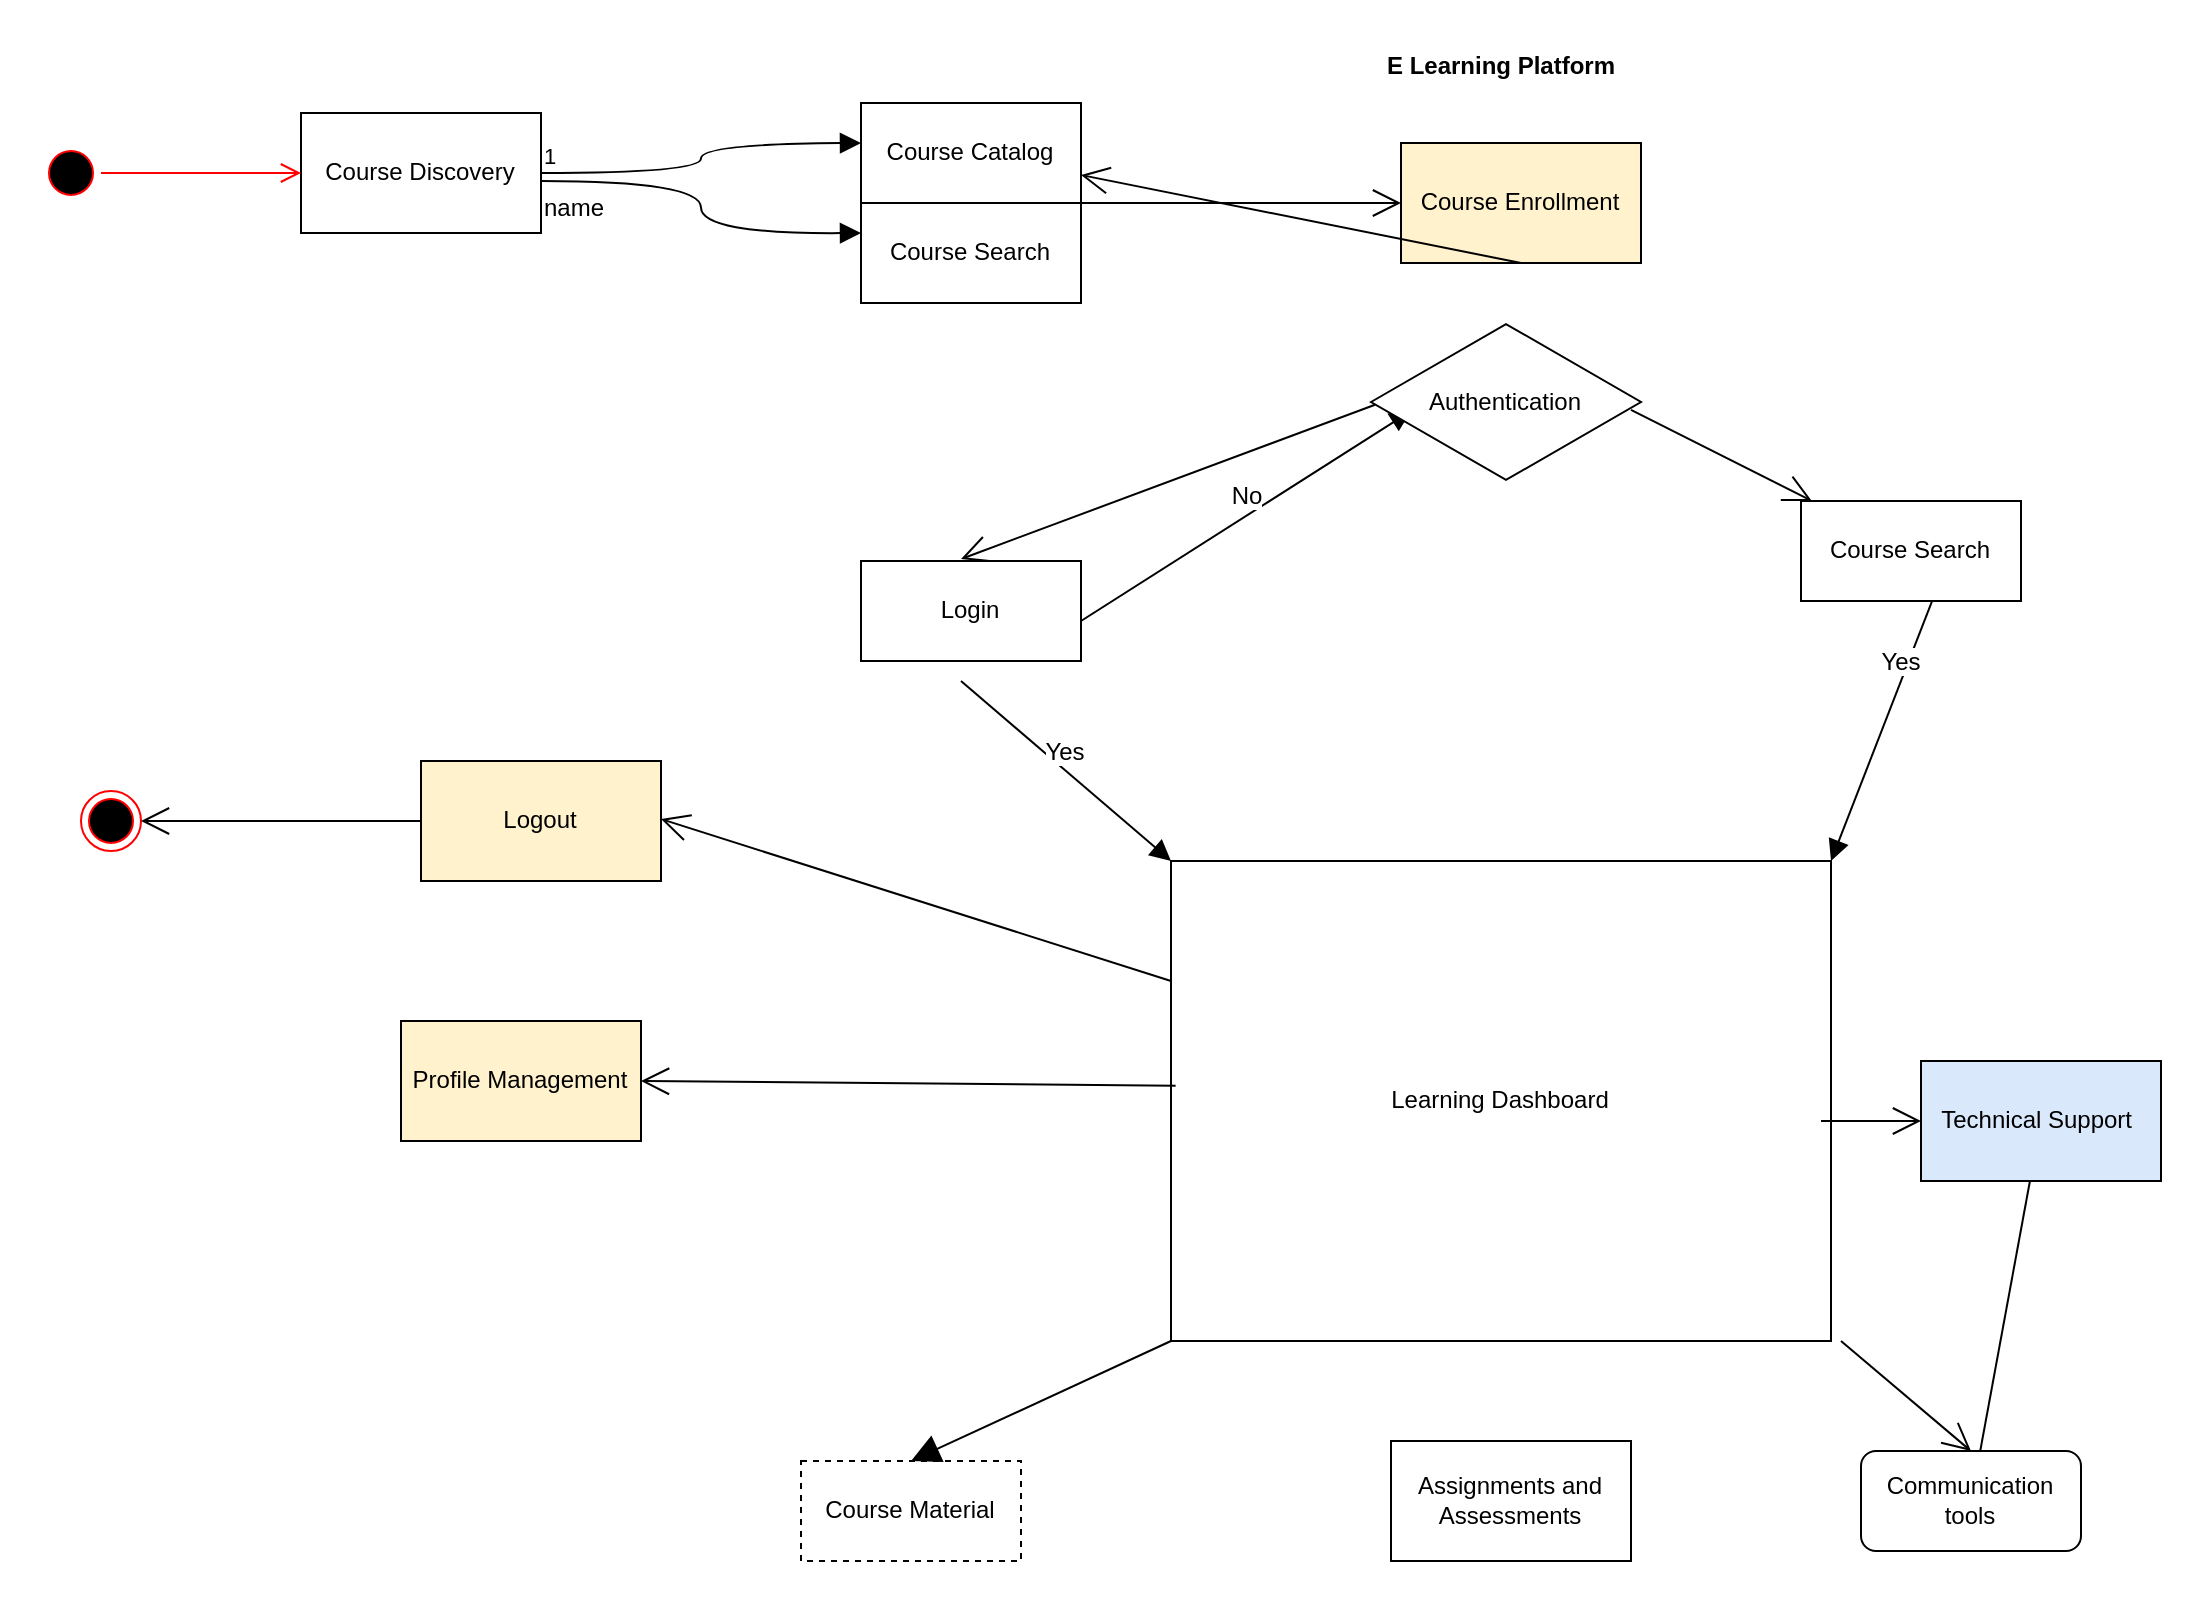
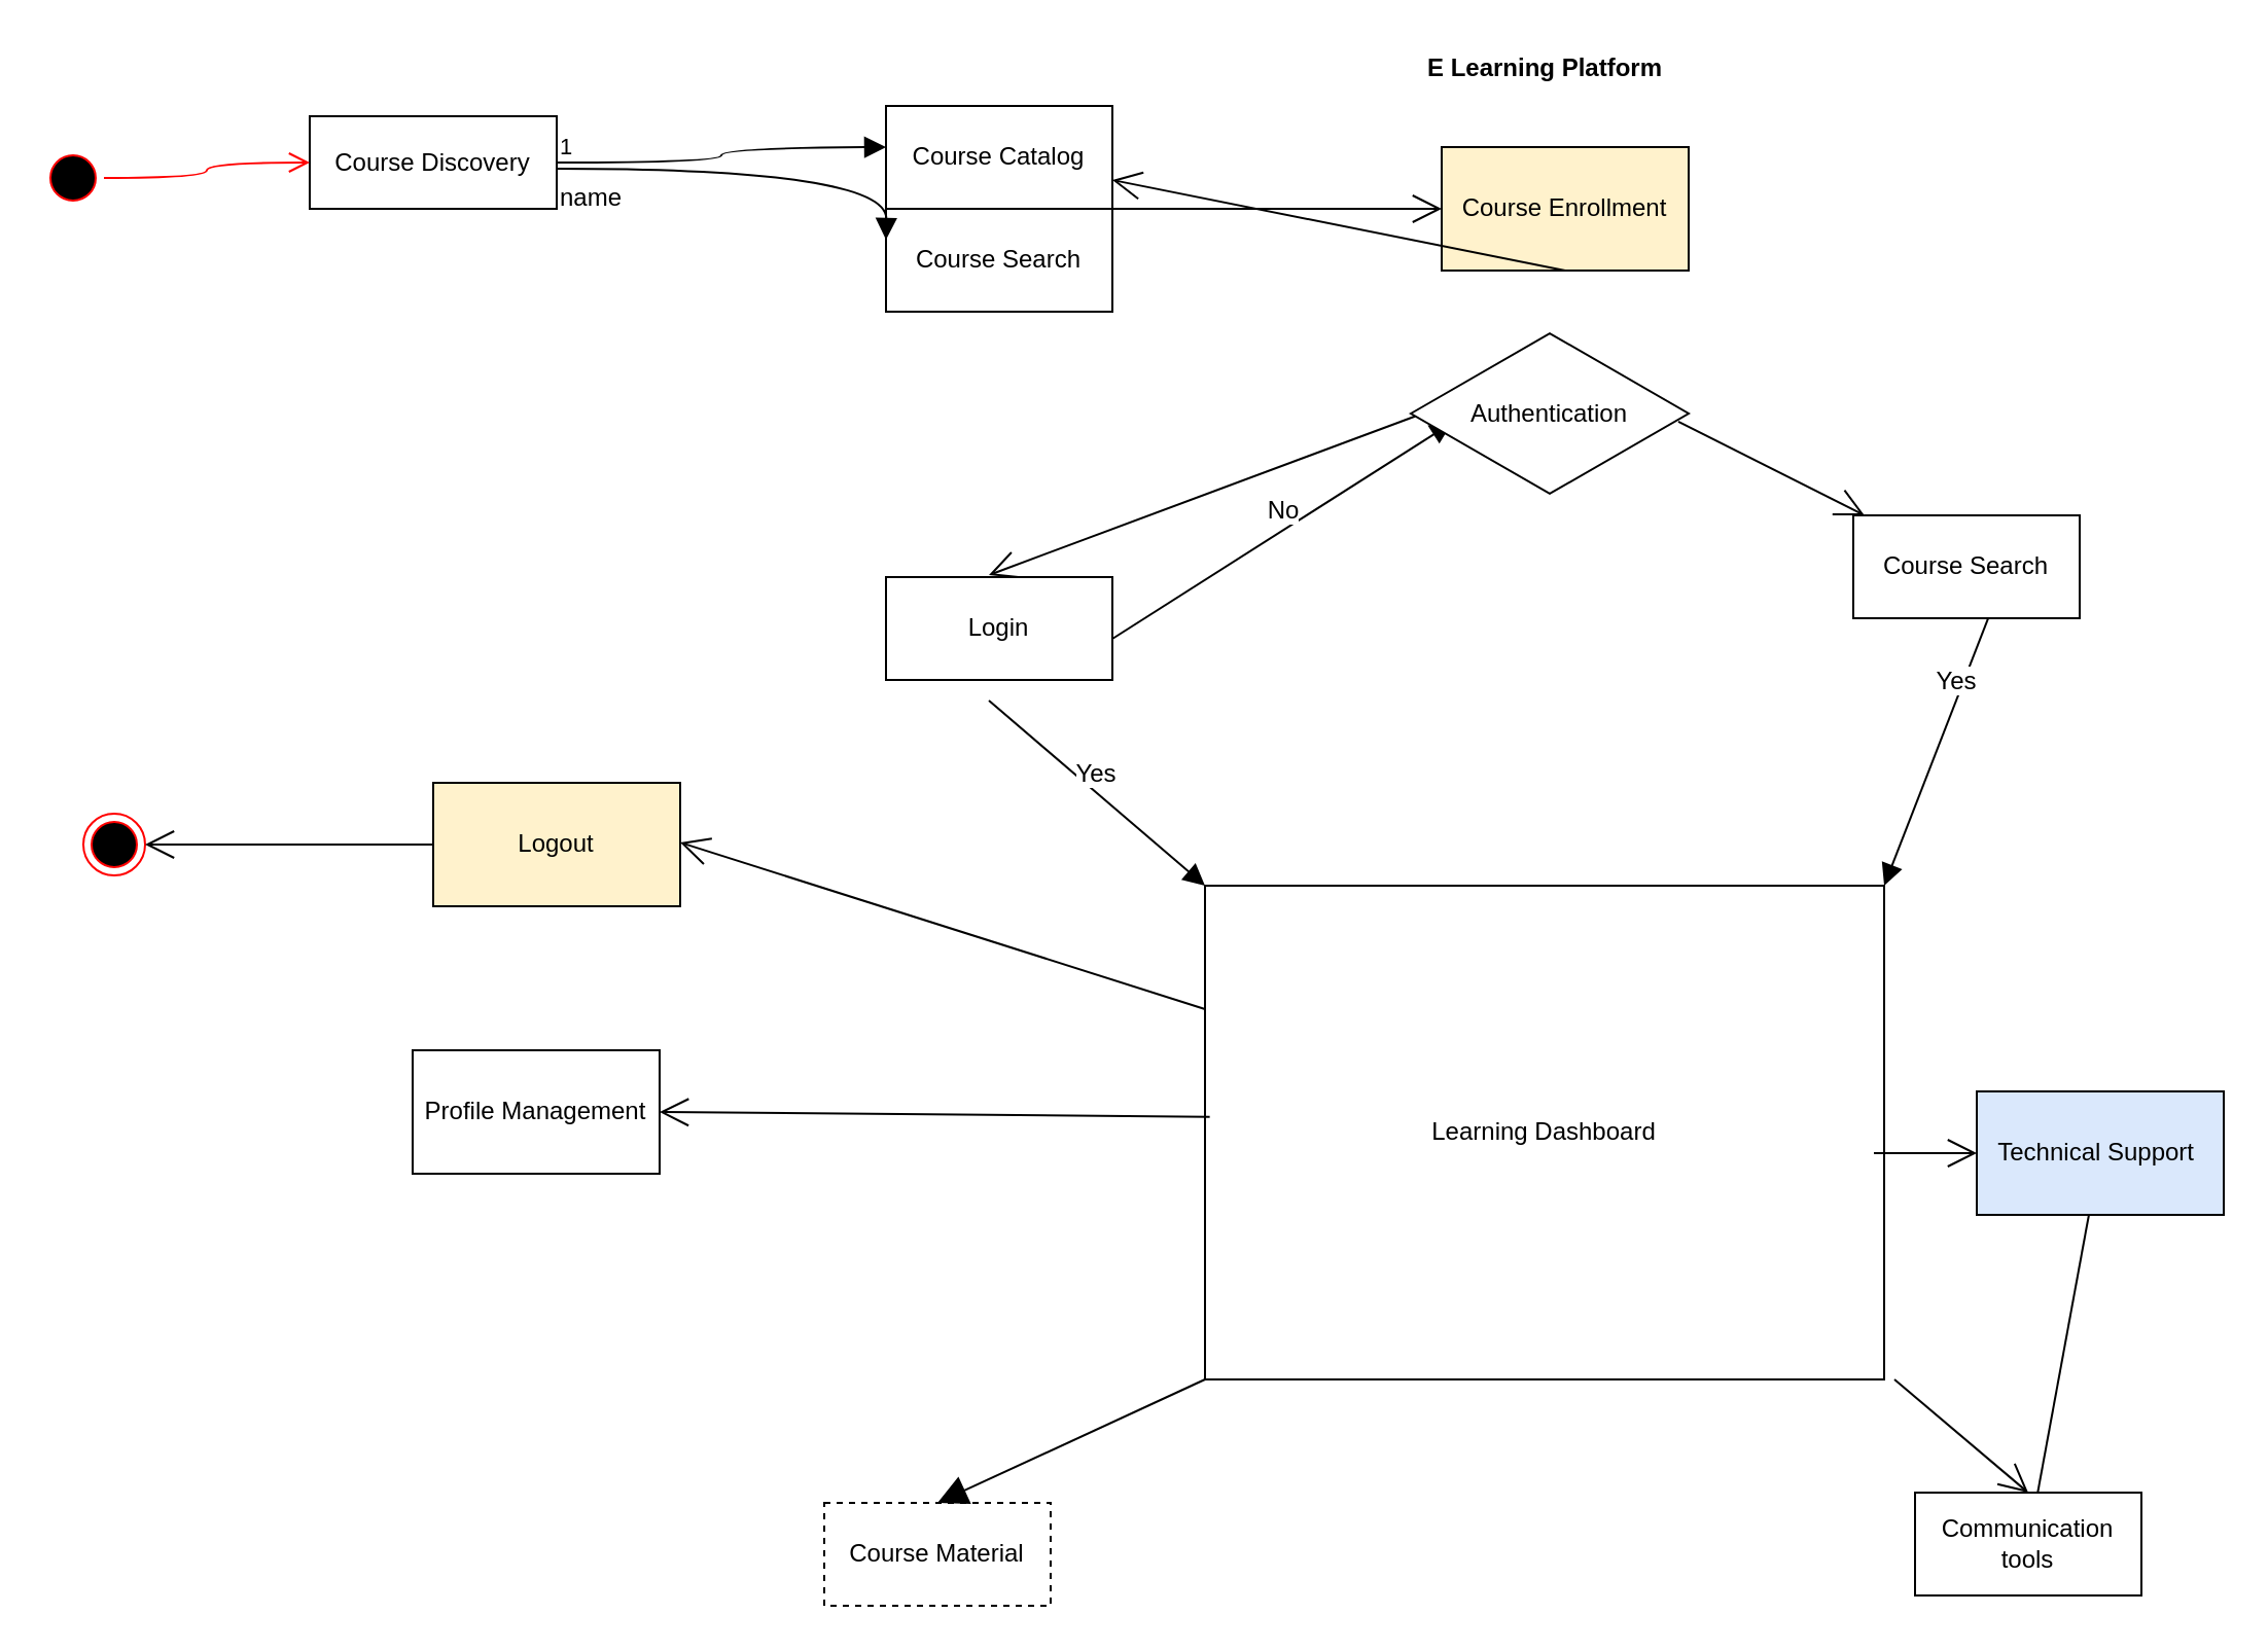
  <mxCell id="0" />
  <mxCell id="1" parent="0" />
- <mxCell id="2" value="Course Discovery" style="rounded=0;whiteSpace=wrap;html=1;" vertex="1" parent="1"><mxGeometry x="150" y="56" width="120" height="60" as="geometry" /></mxCell>
+ <mxCell id="2" value="Course Discovery" style="rounded=0;whiteSpace=wrap;html=1;" vertex="1" parent="1"><mxGeometry x="150" y="56" width="120" height="45" as="geometry" /></mxCell>
  <mxCell id="3" value="Logout" style="rounded=0;whiteSpace=wrap;html=1;fillColor=#fff2cc;" vertex="1" parent="1"><mxGeometry x="210" y="380" width="120" height="60" as="geometry" /></mxCell>
  <mxCell id="4" value="Course Enrollment" style="rounded=0;whiteSpace=wrap;html=1;fillColor=#fff2cc;" vertex="1" parent="1"><mxGeometry x="700" y="71" width="120" height="60" as="geometry" /></mxCell>
  <mxCell id="5" value="Learning Dashboard" style="rounded=0;whiteSpace=wrap;html=1;" vertex="1" parent="1"><mxGeometry x="585" y="430" width="330" height="240" as="geometry" /></mxCell>
- <mxCell id="6" value="Assignments and Assessments" style="rounded=0;whiteSpace=wrap;html=1;" vertex="1" parent="1"><mxGeometry x="695" y="720" width="120" height="60" as="geometry" /></mxCell>
  <mxCell id="7" value="" style="edgeStyle=none;curved=1;rounded=0;orthogonalLoop=1;jettySize=auto;html=1;fontSize=12;startSize=8;endSize=8;endArrow=none;" edge="1" parent="1" source="8" target="27"><mxGeometry relative="1" as="geometry" /></mxCell>
  <mxCell id="8" value="Technical Support&amp;nbsp;" style="rounded=0;whiteSpace=wrap;html=1;fillColor=#dae8fc;" vertex="1" parent="1"><mxGeometry x="960" y="530" width="120" height="60" as="geometry" /></mxCell>
- <mxCell id="9" value="Profile Management" style="rounded=0;whiteSpace=wrap;html=1;fillColor=#fff2cc;" vertex="1" parent="1"><mxGeometry x="200" y="510" width="120" height="60" as="geometry" /></mxCell>
+ <mxCell id="9" value="Profile Management" style="rounded=0;whiteSpace=wrap;html=1;" vertex="1" parent="1"><mxGeometry x="200" y="510" width="120" height="60" as="geometry" /></mxCell>
  <mxCell id="10" value="E Learning Platform" style="text;align=center;fontStyle=1;verticalAlign=middle;spacingLeft=3;spacingRight=3;strokeColor=none;rotatable=0;points=[[0,0.5],[1,0.5]];portConstraint=eastwest;html=1;" vertex="1" parent="1"><mxGeometry x="710" y="20" width="80" height="26" as="geometry" /></mxCell>
  <mxCell id="11" value="" style="ellipse;html=1;shape=startState;fillColor=#000000;strokeColor=#ff0000;" vertex="1" parent="1"><mxGeometry x="20" y="71" width="30" height="30" as="geometry" /></mxCell>
  <mxCell id="12" value="" style="edgeStyle=orthogonalEdgeStyle;html=1;verticalAlign=bottom;endArrow=open;endSize=8;strokeColor=#ff0000;rounded=0;fontSize=12;curved=1;entryX=0;entryY=0.5;entryDx=0;entryDy=0;" edge="1" source="11" parent="1" target="2"><mxGeometry relative="1" as="geometry"><mxPoint x="140" y="86" as="targetPoint" /></mxGeometry></mxCell>
  <mxCell id="13" value="Course Catalog" style="html=1;whiteSpace=wrap;" vertex="1" parent="1"><mxGeometry x="430" y="51" width="110" height="50" as="geometry" /></mxCell>
  <mxCell id="14" value="Course Search" style="html=1;whiteSpace=wrap;" vertex="1" parent="1"><mxGeometry x="430" y="101" width="110" height="50" as="geometry" /></mxCell>
  <mxCell id="15" value="name" style="endArrow=block;endFill=1;html=1;edgeStyle=orthogonalEdgeStyle;align=left;verticalAlign=top;rounded=0;fontSize=12;startSize=8;endSize=8;curved=1;exitX=1;exitY=0.5;exitDx=0;exitDy=0;" edge="1" parent="1" source="2"><mxGeometry x="-1" relative="1" as="geometry"><mxPoint x="270" y="71" as="sourcePoint" /><mxPoint x="430" y="71" as="targetPoint" /></mxGeometry></mxCell>
  <mxCell id="16" value="1" style="edgeLabel;resizable=0;html=1;align=left;verticalAlign=bottom;" connectable="0" vertex="1" parent="15"><mxGeometry x="-1" relative="1" as="geometry" /></mxCell>
  <mxCell id="17" value="name" style="endArrow=block;endFill=1;html=1;edgeStyle=orthogonalEdgeStyle;align=left;verticalAlign=top;rounded=0;fontSize=12;startSize=8;endSize=8;curved=1;exitX=1;exitY=0.567;exitDx=0;exitDy=0;exitPerimeter=0;" edge="1" parent="1" source="2"><mxGeometry x="-1" relative="1" as="geometry"><mxPoint x="280" y="100" as="sourcePoint" /><mxPoint x="430" y="116" as="targetPoint" /></mxGeometry></mxCell>
  <mxCell id="18" value="" style="endArrow=open;endFill=1;endSize=12;html=1;rounded=0;fontSize=12;curved=1;" edge="1" parent="1"><mxGeometry width="160" relative="1" as="geometry"><mxPoint x="540" y="101" as="sourcePoint" /><mxPoint x="700" y="101" as="targetPoint" /></mxGeometry></mxCell>
  <mxCell id="19" value="" style="ellipse;html=1;shape=endState;fillColor=#000000;strokeColor=#ff0000;" vertex="1" parent="1"><mxGeometry x="40" y="395" width="30" height="30" as="geometry" /></mxCell>
  <mxCell id="20" value="" style="endArrow=open;endFill=1;endSize=12;html=1;rounded=0;fontSize=12;curved=1;exitX=0.5;exitY=1;exitDx=0;exitDy=0;" edge="1" parent="1" source="4" target="13"><mxGeometry width="160" relative="1" as="geometry"><mxPoint x="720" y="140" as="sourcePoint" /><mxPoint x="760" y="180" as="targetPoint" /></mxGeometry></mxCell>
  <mxCell id="21" value="" style="endArrow=open;endFill=1;endSize=12;html=1;rounded=0;fontSize=12;curved=1;exitX=0.015;exitY=0.517;exitDx=0;exitDy=0;exitPerimeter=0;" edge="1" parent="1" source="36"><mxGeometry width="160" relative="1" as="geometry"><mxPoint x="705" y="180" as="sourcePoint" /><mxPoint x="480" y="279" as="targetPoint" /></mxGeometry></mxCell>
  <mxCell id="22" value="Yes" style="html=1;verticalAlign=bottom;endArrow=block;curved=0;rounded=0;fontSize=12;startSize=8;endSize=8;entryX=0;entryY=0;entryDx=0;entryDy=0;exitX=0.5;exitY=1;exitDx=0;exitDy=0;" edge="1" parent="1" target="5"><mxGeometry width="80" relative="1" as="geometry"><mxPoint x="480" y="340" as="sourcePoint" /><mxPoint x="450" y="360" as="targetPoint" /></mxGeometry></mxCell>
  <mxCell id="23" value="No" style="html=1;verticalAlign=bottom;endArrow=block;curved=0;rounded=0;fontSize=12;startSize=8;endSize=8;entryX=0;entryY=0.5;entryDx=0;entryDy=0;exitX=1;exitY=0.5;exitDx=0;exitDy=0;" edge="1" parent="1"><mxGeometry width="80" relative="1" as="geometry"><mxPoint x="540" y="310" as="sourcePoint" /><mxPoint x="705" y="205" as="targetPoint" /></mxGeometry></mxCell>
  <mxCell id="24" value="" style="endArrow=open;endFill=1;endSize=12;html=1;rounded=0;fontSize=12;curved=1;" edge="1" parent="1" target="35"><mxGeometry width="160" relative="1" as="geometry"><mxPoint x="815" y="204.41" as="sourcePoint" /><mxPoint x="985" y="190" as="targetPoint" /></mxGeometry></mxCell>
  <mxCell id="25" value="Yes" style="html=1;verticalAlign=bottom;endArrow=block;curved=0;rounded=0;fontSize=12;startSize=8;endSize=8;entryX=1;entryY=0;entryDx=0;entryDy=0;exitX=0.5;exitY=1;exitDx=0;exitDy=0;" edge="1" parent="1" target="5"><mxGeometry width="80" relative="1" as="geometry"><mxPoint x="985" y="250" as="sourcePoint" /><mxPoint y="355" as="targetPoint" x="1090" /></mxGeometry></mxCell>
  <mxCell id="26" value="Course Material" style="html=1;whiteSpace=wrap;dashed=1;" vertex="1" parent="1"><mxGeometry x="400" y="730" width="110" height="50" as="geometry" /></mxCell>
- <mxCell id="27" value="Communication tools" style="html=1;whiteSpace=wrap;rounded=1;" vertex="1" parent="1"><mxGeometry x="930" y="725" width="110" height="50" as="geometry" /></mxCell>
+ <mxCell id="27" value="Communication tools" style="html=1;whiteSpace=wrap;" vertex="1" parent="1"><mxGeometry x="930" y="725" width="110" height="50" as="geometry" /></mxCell>
  <mxCell id="28" value="" style="endArrow=open;endFill=1;endSize=12;html=1;rounded=0;fontSize=12;curved=1;entryX=1;entryY=0.5;entryDx=0;entryDy=0;exitX=0.007;exitY=0.468;exitDx=0;exitDy=0;exitPerimeter=0;" edge="1" parent="1" source="5" target="9"><mxGeometry width="160" relative="1" as="geometry"><mxPoint x="350" y="570" as="sourcePoint" /><mxPoint x="510" y="570" as="targetPoint" /></mxGeometry></mxCell>
  <mxCell id="29" value="" style="endArrow=block;endFill=1;endSize=12;html=1;rounded=0;fontSize=12;curved=1;entryX=0.5;entryY=0;entryDx=0;entryDy=0;exitX=0;exitY=1;exitDx=0;exitDy=0;" edge="1" parent="1" source="5" target="26"><mxGeometry width="160" relative="1" as="geometry"><mxPoint x="380" y="640" as="sourcePoint" /><mxPoint x="540" y="640" as="targetPoint" /></mxGeometry></mxCell>
  <mxCell id="30" value="" style="endArrow=open;endFill=1;endSize=12;html=1;rounded=0;fontSize=12;curved=1;entryX=0.5;entryY=0;entryDx=0;entryDy=0;" edge="1" parent="1" target="27"><mxGeometry width="160" relative="1" as="geometry"><mxPoint x="920" y="670" as="sourcePoint" /><mxPoint x="970" y="690" as="targetPoint" /></mxGeometry></mxCell>
  <mxCell id="31" value="" style="endArrow=open;endFill=1;endSize=12;html=1;rounded=0;fontSize=12;curved=1;entryX=0;entryY=0.5;entryDx=0;entryDy=0;" edge="1" parent="1" target="8"><mxGeometry width="160" relative="1" as="geometry"><mxPoint x="910" y="560" as="sourcePoint" /><mxPoint x="1070" y="560" as="targetPoint" /></mxGeometry></mxCell>
  <mxCell id="32" value="" style="endArrow=open;endFill=1;endSize=12;html=1;rounded=0;fontSize=12;curved=1;entryX=1;entryY=0.5;entryDx=0;entryDy=0;exitX=0;exitY=0.25;exitDx=0;exitDy=0;" edge="1" parent="1" source="5"><mxGeometry width="160" relative="1" as="geometry"><mxPoint x="597" y="411" as="sourcePoint" /><mxPoint x="330" y="409" as="targetPoint" /></mxGeometry></mxCell>
  <mxCell id="33" value="" style="endArrow=open;endFill=1;endSize=12;html=1;rounded=0;fontSize=12;curved=1;entryX=1;entryY=0.5;entryDx=0;entryDy=0;exitX=0;exitY=0.5;exitDx=0;exitDy=0;" edge="1" parent="1" source="3" target="19"><mxGeometry width="160" relative="1" as="geometry"><mxPoint x="60" y="460" as="sourcePoint" /><mxPoint x="220" y="460" as="targetPoint" /></mxGeometry></mxCell>
  <mxCell id="34" value="Login" style="html=1;whiteSpace=wrap;" vertex="1" parent="1"><mxGeometry x="430" y="280" width="110" height="50" as="geometry" /></mxCell>
  <mxCell id="35" value="Course Search" style="html=1;whiteSpace=wrap;" vertex="1" parent="1"><mxGeometry x="900" y="250" width="110" height="50" as="geometry" /></mxCell>
  <mxCell id="36" value="Authentication" style="html=1;whiteSpace=wrap;aspect=fixed;shape=isoRectangle;" vertex="1" parent="1"><mxGeometry x="685" y="160" width="135" height="81" as="geometry" /></mxCell>
